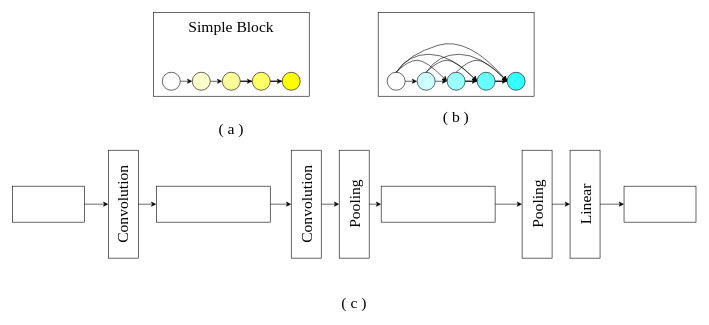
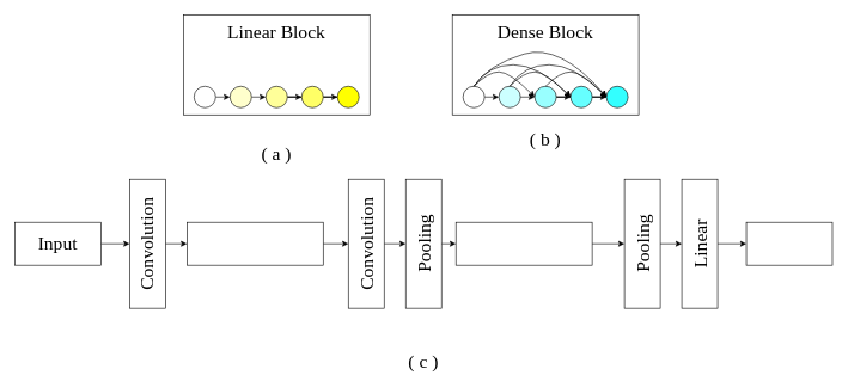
  <mxCell id="0" />
  <mxCell id="1" parent="0" />
  <mxCell id="2" value="" style="rounded=0;whiteSpace=wrap;html=1;" vertex="1" parent="1"><mxGeometry x="630" y="20" width="260" height="140" as="geometry" /></mxCell>
  <mxCell id="3" value="" style="rounded=0;whiteSpace=wrap;html=1;" vertex="1" parent="1"><mxGeometry x="255" y="20" width="260" height="140" as="geometry" /></mxCell>
  <mxCell id="4" style="edgeStyle=orthogonalEdgeStyle;rounded=0;orthogonalLoop=1;jettySize=auto;html=1;exitX=1;exitY=0.5;exitDx=0;exitDy=0;entryX=0;entryY=0.5;entryDx=0;entryDy=0;" edge="1" parent="1" source="5" target="7"><mxGeometry relative="1" as="geometry" /></mxCell>
  <mxCell id="5" value="" style="ellipse;whiteSpace=wrap;html=1;aspect=fixed;" vertex="1" parent="1"><mxGeometry x="270" y="120" width="30" height="30" as="geometry" /></mxCell>
  <mxCell id="6" style="edgeStyle=orthogonalEdgeStyle;rounded=0;orthogonalLoop=1;jettySize=auto;html=1;exitX=1;exitY=0.5;exitDx=0;exitDy=0;entryX=0;entryY=0.5;entryDx=0;entryDy=0;" edge="1" parent="1" source="7" target="9"><mxGeometry relative="1" as="geometry" /></mxCell>
  <mxCell id="7" value="" style="ellipse;whiteSpace=wrap;html=1;aspect=fixed;fillColor=#FFFFCC;" vertex="1" parent="1"><mxGeometry x="320" y="120" width="30" height="30" as="geometry" /></mxCell>
  <mxCell id="8" style="edgeStyle=orthogonalEdgeStyle;rounded=0;orthogonalLoop=1;jettySize=auto;html=1;exitX=1;exitY=0.5;exitDx=0;exitDy=0;" edge="1" parent="1" source="9" target="11"><mxGeometry relative="1" as="geometry" /></mxCell>
  <mxCell id="9" value="" style="ellipse;whiteSpace=wrap;html=1;aspect=fixed;fillColor=#FFFF99;" vertex="1" parent="1"><mxGeometry x="370" y="120" width="30" height="30" as="geometry" /></mxCell>
  <mxCell id="10" style="edgeStyle=orthogonalEdgeStyle;rounded=0;orthogonalLoop=1;jettySize=auto;html=1;exitX=1;exitY=0.5;exitDx=0;exitDy=0;" edge="1" parent="1" source="11" target="12"><mxGeometry relative="1" as="geometry" /></mxCell>
  <mxCell id="11" value="" style="ellipse;whiteSpace=wrap;html=1;aspect=fixed;fillColor=#FFFF66;" vertex="1" parent="1"><mxGeometry x="420" y="120" width="30" height="30" as="geometry" /></mxCell>
  <mxCell id="12" value="" style="ellipse;whiteSpace=wrap;html=1;aspect=fixed;fillColor=#FFFF00;" vertex="1" parent="1"><mxGeometry x="470" y="120" width="30" height="30" as="geometry" /></mxCell>
  <mxCell id="13" style="edgeStyle=orthogonalEdgeStyle;rounded=0;orthogonalLoop=1;jettySize=auto;html=1;exitX=1;exitY=0.5;exitDx=0;exitDy=0;entryX=0;entryY=0.5;entryDx=0;entryDy=0;" edge="1" parent="1" source="14" target="16"><mxGeometry relative="1" as="geometry" /></mxCell>
  <mxCell id="14" value="" style="ellipse;whiteSpace=wrap;html=1;aspect=fixed;" vertex="1" parent="1"><mxGeometry x="645" y="120" width="30" height="30" as="geometry" /></mxCell>
  <mxCell id="15" style="edgeStyle=orthogonalEdgeStyle;rounded=0;orthogonalLoop=1;jettySize=auto;html=1;exitX=1;exitY=0.5;exitDx=0;exitDy=0;entryX=0;entryY=0.5;entryDx=0;entryDy=0;" edge="1" parent="1" source="16" target="18"><mxGeometry relative="1" as="geometry" /></mxCell>
  <mxCell id="16" value="" style="ellipse;whiteSpace=wrap;html=1;aspect=fixed;fillColor=#CCFFFF;" vertex="1" parent="1"><mxGeometry x="695" y="120" width="30" height="30" as="geometry" /></mxCell>
  <mxCell id="17" style="edgeStyle=orthogonalEdgeStyle;rounded=0;orthogonalLoop=1;jettySize=auto;html=1;exitX=1;exitY=0.5;exitDx=0;exitDy=0;" edge="1" parent="1" source="18" target="20"><mxGeometry relative="1" as="geometry" /></mxCell>
  <mxCell id="18" value="" style="ellipse;whiteSpace=wrap;html=1;aspect=fixed;fillColor=#99FFFF;" vertex="1" parent="1"><mxGeometry x="745" y="120" width="30" height="30" as="geometry" /></mxCell>
  <mxCell id="19" style="edgeStyle=orthogonalEdgeStyle;rounded=0;orthogonalLoop=1;jettySize=auto;html=1;exitX=1;exitY=0.5;exitDx=0;exitDy=0;" edge="1" parent="1" source="20" target="21"><mxGeometry relative="1" as="geometry" /></mxCell>
  <mxCell id="20" value="" style="ellipse;whiteSpace=wrap;html=1;aspect=fixed;fillColor=#66FFFF;" vertex="1" parent="1"><mxGeometry x="795" y="120" width="30" height="30" as="geometry" /></mxCell>
  <mxCell id="21" value="" style="ellipse;whiteSpace=wrap;html=1;aspect=fixed;fillColor=#33FFFF;" vertex="1" parent="1"><mxGeometry x="845" y="120" width="30" height="30" as="geometry" /></mxCell>
  <mxCell id="22" value="" style="curved=1;endArrow=classic;html=1;rounded=0;entryX=0;entryY=0.5;entryDx=0;entryDy=0;exitX=0.5;exitY=0;exitDx=0;exitDy=0;" edge="1" parent="1" source="14" target="21"><mxGeometry width="50" height="50" relative="1" as="geometry"><mxPoint x="660" y="120" as="sourcePoint" /><mxPoint x="845" y="120" as="targetPoint" /><Array as="points"><mxPoint x="680" y="90" /><mxPoint x="780" y="60" /></Array></mxGeometry></mxCell>
  <mxCell id="23" value="" style="curved=1;endArrow=classic;html=1;rounded=0;entryX=0;entryY=0.5;entryDx=0;entryDy=0;exitX=0.5;exitY=0;exitDx=0;exitDy=0;" edge="1" parent="1" source="14" target="20"><mxGeometry width="50" height="50" relative="1" as="geometry"><mxPoint x="660" y="120" as="sourcePoint" /><mxPoint x="790" y="140" as="targetPoint" /><Array as="points"><mxPoint x="680" y="90" /><mxPoint x="750" y="90" /></Array></mxGeometry></mxCell>
  <mxCell id="24" value="" style="curved=1;endArrow=classic;html=1;rounded=0;entryX=0;entryY=0.5;entryDx=0;entryDy=0;exitX=0.5;exitY=0;exitDx=0;exitDy=0;" edge="1" parent="1" source="14" target="18"><mxGeometry width="50" height="50" relative="1" as="geometry"><mxPoint x="680" y="140" as="sourcePoint" /><mxPoint x="865" y="155" as="targetPoint" /><Array as="points"><mxPoint x="680" y="100" /><mxPoint x="710" y="100" /></Array></mxGeometry></mxCell>
  <mxCell id="25" value="" style="curved=1;endArrow=classic;html=1;rounded=0;entryX=0;entryY=0.5;entryDx=0;entryDy=0;exitX=0.5;exitY=0;exitDx=0;exitDy=0;" edge="1" parent="1"><mxGeometry width="50" height="50" relative="1" as="geometry"><mxPoint x="710" y="120" as="sourcePoint" /><mxPoint x="795" y="135" as="targetPoint" /><Array as="points"><mxPoint x="730" y="100" /><mxPoint x="760" y="100" /></Array></mxGeometry></mxCell>
  <mxCell id="26" value="" style="curved=1;endArrow=classic;html=1;rounded=0;entryX=0;entryY=0.5;entryDx=0;entryDy=0;exitX=0.5;exitY=0;exitDx=0;exitDy=0;" edge="1" parent="1"><mxGeometry width="50" height="50" relative="1" as="geometry"><mxPoint x="760" y="120" as="sourcePoint" /><mxPoint x="845" y="135" as="targetPoint" /><Array as="points"><mxPoint x="780" y="100" /><mxPoint x="810" y="100" /></Array></mxGeometry></mxCell>
  <mxCell id="27" value="" style="curved=1;endArrow=classic;html=1;rounded=0;entryX=0;entryY=0.5;entryDx=0;entryDy=0;exitX=0.5;exitY=0;exitDx=0;exitDy=0;" edge="1" parent="1"><mxGeometry width="50" height="50" relative="1" as="geometry"><mxPoint x="710" y="120" as="sourcePoint" /><mxPoint x="845" y="135" as="targetPoint" /><Array as="points"><mxPoint x="730" y="90" /><mxPoint x="800" y="90" /></Array></mxGeometry></mxCell>
- <mxCell id="28" value="&lt;font style=&quot;font-size: 26px;&quot; face=&quot;Times New Roman&quot;&gt;Simple Block&lt;/font&gt;" style="text;html=1;align=center;verticalAlign=middle;whiteSpace=wrap;rounded=0;" vertex="1" parent="1"><mxGeometry x="305" y="30" width="160" height="30" as="geometry" /></mxCell>
+ <mxCell id="28" value="&lt;font style=&quot;font-size: 26px;&quot; face=&quot;Times New Roman&quot;&gt;Linear Block&lt;/font&gt;" style="text;html=1;align=center;verticalAlign=middle;whiteSpace=wrap;rounded=0;" vertex="1" parent="1"><mxGeometry x="305" y="30" width="160" height="30" as="geometry" /></mxCell>
+ <mxCell id="29" value="&lt;font style=&quot;font-size: 26px;&quot; face=&quot;Times New Roman&quot;&gt;Dense Block&lt;/font&gt;" style="text;html=1;align=center;verticalAlign=middle;whiteSpace=wrap;rounded=0;" vertex="1" parent="1"><mxGeometry x="680" y="30" width="160" height="30" as="geometry" /></mxCell>
  <mxCell id="30" value="&lt;font style=&quot;font-size: 26px;&quot; face=&quot;Times New Roman&quot;&gt;( a )&lt;/font&gt;" style="text;html=1;align=center;verticalAlign=middle;whiteSpace=wrap;rounded=0;" vertex="1" parent="1"><mxGeometry x="355" y="200" width="60" height="30" as="geometry" /></mxCell>
  <mxCell id="31" value="&lt;font style=&quot;font-size: 26px;&quot; face=&quot;Times New Roman&quot;&gt;( b )&lt;/font&gt;" style="text;html=1;align=center;verticalAlign=middle;whiteSpace=wrap;rounded=0;" vertex="1" parent="1"><mxGeometry x="730" y="180" width="60" height="30" as="geometry" /></mxCell>
  <mxCell id="32" value="&lt;font style=&quot;font-size: 26px;&quot; face=&quot;Times New Roman&quot;&gt;( c )&lt;/font&gt;" style="text;html=1;align=center;verticalAlign=middle;whiteSpace=wrap;rounded=0;" vertex="1" parent="1"><mxGeometry x="560" y="490" width="60" height="30" as="geometry" /></mxCell>
  <mxCell id="33" value="" style="group" vertex="1" connectable="0" parent="1"><mxGeometry x="20" y="250" width="1140" height="180" as="geometry" /></mxCell>
  <mxCell id="34" style="edgeStyle=orthogonalEdgeStyle;rounded=0;orthogonalLoop=1;jettySize=auto;html=1;exitX=1;exitY=0.5;exitDx=0;exitDy=0;entryX=0;entryY=0.5;entryDx=0;entryDy=0;" edge="1" parent="33" source="35" target="39"><mxGeometry relative="1" as="geometry"><mxPoint x="160" y="60" as="targetPoint" /></mxGeometry></mxCell>
  <mxCell id="35" value="" style="rounded=0;whiteSpace=wrap;html=1;" vertex="1" parent="33"><mxGeometry y="60" width="120" height="60" as="geometry" /></mxCell>
+ <mxCell id="36" value="&lt;font style=&quot;font-size: 26px;&quot; face=&quot;Times New Roman&quot;&gt;Input&lt;/font&gt;" style="text;html=1;align=center;verticalAlign=middle;whiteSpace=wrap;rounded=0;" vertex="1" parent="33"><mxGeometry x="15" y="70" width="90" height="40" as="geometry" /></mxCell>
  <mxCell id="37" value="" style="rounded=0;whiteSpace=wrap;html=1;" vertex="1" parent="33"><mxGeometry x="1020" y="60" width="120" height="60" as="geometry" /></mxCell>
  <mxCell id="38" style="edgeStyle=orthogonalEdgeStyle;rounded=0;orthogonalLoop=1;jettySize=auto;html=1;exitX=1;exitY=0.5;exitDx=0;exitDy=0;entryX=0;entryY=0.5;entryDx=0;entryDy=0;" edge="1" parent="33" source="39" target="48"><mxGeometry relative="1" as="geometry" /></mxCell>
  <mxCell id="39" value="" style="rounded=0;whiteSpace=wrap;html=1;" vertex="1" parent="33"><mxGeometry x="160" width="50" height="180" as="geometry" /></mxCell>
  <mxCell id="40" value="&lt;font style=&quot;font-size: 26px;&quot; face=&quot;Times New Roman&quot;&gt;C&lt;/font&gt;&lt;span style=&quot;font-size: 26px; font-family: &amp;quot;Times New Roman&amp;quot;; background-color: transparent; color: light-dark(rgb(0, 0, 0), rgb(255, 255, 255));&quot;&gt;onvolution&lt;/span&gt;" style="text;html=1;align=center;verticalAlign=middle;whiteSpace=wrap;rounded=0;textDirection=vertical-lr;rotation=-180;" vertex="1" parent="33"><mxGeometry x="174" width="24" height="180" as="geometry" /></mxCell>
  <mxCell id="41" style="edgeStyle=orthogonalEdgeStyle;rounded=0;orthogonalLoop=1;jettySize=auto;html=1;exitX=1;exitY=0.5;exitDx=0;exitDy=0;entryX=0;entryY=0.5;entryDx=0;entryDy=0;" edge="1" parent="33" source="42" target="45"><mxGeometry relative="1" as="geometry" /></mxCell>
  <mxCell id="42" value="" style="rounded=0;whiteSpace=wrap;html=1;" vertex="1" parent="33"><mxGeometry x="465" width="50" height="180" as="geometry" /></mxCell>
  <mxCell id="43" value="&lt;font style=&quot;font-size: 26px;&quot; face=&quot;Times New Roman&quot;&gt;Convolution&lt;/font&gt;" style="text;html=1;align=center;verticalAlign=middle;whiteSpace=wrap;rounded=0;textDirection=vertical-lr;rotation=-180;" vertex="1" parent="33"><mxGeometry x="480" width="25" height="180" as="geometry" /></mxCell>
  <mxCell id="44" style="edgeStyle=orthogonalEdgeStyle;rounded=0;orthogonalLoop=1;jettySize=auto;html=1;exitX=1;exitY=0.5;exitDx=0;exitDy=0;entryX=0;entryY=0.5;entryDx=0;entryDy=0;" edge="1" parent="33" source="45" target="50"><mxGeometry relative="1" as="geometry" /></mxCell>
  <mxCell id="45" value="" style="rounded=0;whiteSpace=wrap;html=1;" vertex="1" parent="33"><mxGeometry x="545" width="50" height="180" as="geometry" /></mxCell>
  <mxCell id="46" value="&lt;font style=&quot;font-size: 26px;&quot; face=&quot;Times New Roman&quot;&gt;Pooling&lt;/font&gt;" style="text;html=1;align=center;verticalAlign=middle;whiteSpace=wrap;rounded=0;textDirection=vertical-lr;rotation=-180;" vertex="1" parent="33"><mxGeometry x="560" width="25" height="180" as="geometry" /></mxCell>
  <mxCell id="47" style="edgeStyle=orthogonalEdgeStyle;rounded=0;orthogonalLoop=1;jettySize=auto;html=1;exitX=1;exitY=0.5;exitDx=0;exitDy=0;entryX=0;entryY=0.5;entryDx=0;entryDy=0;" edge="1" parent="33" source="48" target="42"><mxGeometry relative="1" as="geometry" /></mxCell>
  <mxCell id="48" value="" style="rounded=0;whiteSpace=wrap;html=1;" vertex="1" parent="33"><mxGeometry x="240" y="60" width="190" height="60" as="geometry" /></mxCell>
  <mxCell id="49" style="edgeStyle=orthogonalEdgeStyle;rounded=0;orthogonalLoop=1;jettySize=auto;html=1;exitX=1;exitY=0.5;exitDx=0;exitDy=0;entryX=0;entryY=0.5;entryDx=0;entryDy=0;" edge="1" parent="33" source="50" target="55"><mxGeometry relative="1" as="geometry" /></mxCell>
  <mxCell id="50" value="" style="rounded=0;whiteSpace=wrap;html=1;" vertex="1" parent="33"><mxGeometry x="615" y="60" width="190" height="60" as="geometry" /></mxCell>
  <mxCell id="51" style="edgeStyle=orthogonalEdgeStyle;rounded=0;orthogonalLoop=1;jettySize=auto;html=1;exitX=1;exitY=0.5;exitDx=0;exitDy=0;entryX=0;entryY=0.5;entryDx=0;entryDy=0;" edge="1" parent="33" source="52" target="37"><mxGeometry relative="1" as="geometry" /></mxCell>
  <mxCell id="52" value="" style="rounded=0;whiteSpace=wrap;html=1;" vertex="1" parent="33"><mxGeometry x="930" width="50" height="180" as="geometry" /></mxCell>
  <mxCell id="53" value="&lt;font style=&quot;font-size: 26px;&quot; face=&quot;Times New Roman&quot;&gt;Linear&lt;/font&gt;" style="text;html=1;align=center;verticalAlign=middle;whiteSpace=wrap;rounded=0;textDirection=vertical-lr;rotation=-180;" vertex="1" parent="33"><mxGeometry x="945" width="25" height="180" as="geometry" /></mxCell>
  <mxCell id="54" style="edgeStyle=orthogonalEdgeStyle;rounded=0;orthogonalLoop=1;jettySize=auto;html=1;exitX=1;exitY=0.5;exitDx=0;exitDy=0;entryX=0;entryY=0.5;entryDx=0;entryDy=0;" edge="1" parent="33" source="55" target="52"><mxGeometry relative="1" as="geometry" /></mxCell>
  <mxCell id="55" value="" style="rounded=0;whiteSpace=wrap;html=1;" vertex="1" parent="33"><mxGeometry x="850" width="50" height="180" as="geometry" /></mxCell>
  <mxCell id="56" value="&lt;font style=&quot;font-size: 26px;&quot; face=&quot;Times New Roman&quot;&gt;Pooling&lt;/font&gt;" style="text;html=1;align=center;verticalAlign=middle;whiteSpace=wrap;rounded=0;textDirection=vertical-lr;rotation=-180;" vertex="1" parent="33"><mxGeometry x="865" width="25" height="180" as="geometry" /></mxCell>
